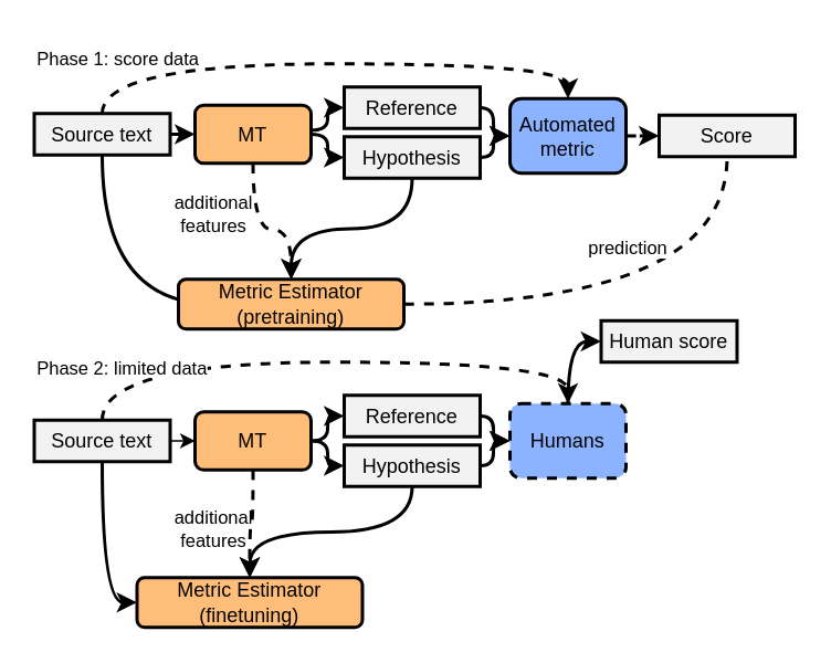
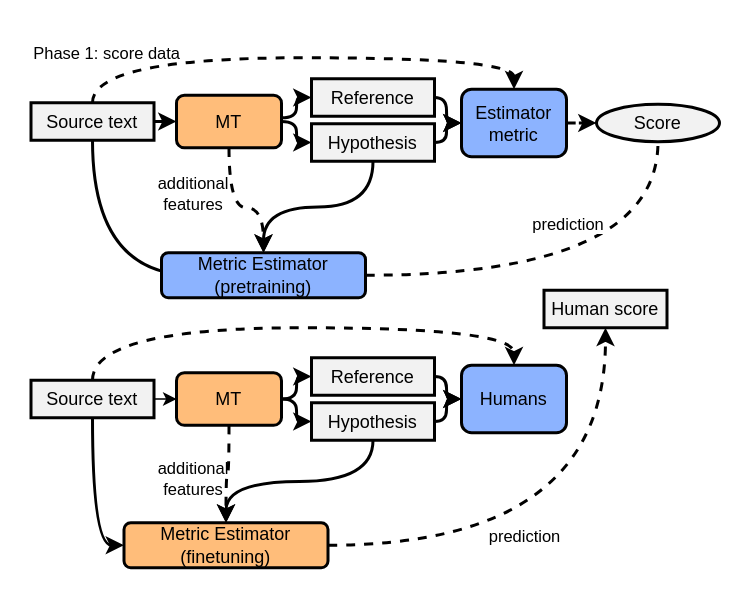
  <mxCell id="0" />
  <mxCell id="1" parent="0" />
  <mxCell id="2" style="edgeStyle=none;rounded=0;orthogonalLoop=1;jettySize=auto;html=1;strokeWidth=2;" parent="1" source="5" target="11" edge="1"><mxGeometry relative="1" as="geometry" /></mxCell>
  <mxCell id="3" style="edgeStyle=orthogonalEdgeStyle;rounded=0;orthogonalLoop=1;jettySize=auto;html=1;entryX=0;entryY=0.5;entryDx=0;entryDy=0;curved=1;exitX=0.5;exitY=1;exitDx=0;exitDy=0;strokeWidth=2;" parent="1" source="5" edge="1"><mxGeometry relative="1" as="geometry"><Array as="points"><mxPoint x="61" y="183" /></Array><mxPoint x="137" y="183" as="targetPoint" /></mxGeometry></mxCell>
  <mxCell id="4" style="edgeStyle=orthogonalEdgeStyle;curved=1;rounded=0;orthogonalLoop=1;jettySize=auto;html=1;entryX=0.5;entryY=0;entryDx=0;entryDy=0;dashed=1;exitX=0.5;exitY=0;exitDx=0;exitDy=0;strokeWidth=2;" parent="1" source="5" target="21" edge="1"><mxGeometry relative="1" as="geometry"><Array as="points"><mxPoint x="61" y="38" /><mxPoint x="342" y="38" /></Array></mxGeometry></mxCell>
  <mxCell id="5" value="&lt;span style=&quot;font-size: 12px;&quot;&gt;Source text&lt;/span&gt;" style="rounded=0;whiteSpace=wrap;html=1;fontSize=10.5;fillColor=#F2F2F2;strokeWidth=2;" parent="1" vertex="1"><mxGeometry x="20" y="68" width="82" height="25" as="geometry" /></mxCell>
  <mxCell id="6" style="edgeStyle=orthogonalEdgeStyle;curved=1;rounded=0;orthogonalLoop=1;jettySize=auto;html=1;entryX=0.5;entryY=0;entryDx=0;entryDy=0;dashed=1;strokeWidth=2;" parent="1" source="11" target="14" edge="1"><mxGeometry relative="1" as="geometry"><mxPoint x="205" y="168" as="targetPoint" /><Array as="points"><mxPoint x="152" y="138" /><mxPoint x="175" y="138" /></Array></mxGeometry></mxCell>
  <mxCell id="7" value="additional&lt;br&gt;features" style="edgeLabel;html=1;align=center;verticalAlign=middle;resizable=0;points=[];" parent="6" vertex="1" connectable="0"><mxGeometry x="0.206" y="-5" relative="1" as="geometry"><mxPoint x="-41" y="-15" as="offset" /></mxGeometry></mxCell>
  <mxCell id="8" value="additional&lt;br&gt;features" style="edgeLabel;html=1;align=center;verticalAlign=middle;resizable=0;points=[];" parent="6" vertex="1" connectable="0"><mxGeometry x="0.206" y="-5" relative="1" as="geometry"><mxPoint x="-41" y="175" as="offset" /></mxGeometry></mxCell>
  <mxCell id="9" style="edgeStyle=orthogonalEdgeStyle;curved=1;rounded=0;orthogonalLoop=1;jettySize=auto;html=1;entryX=0;entryY=0.5;entryDx=0;entryDy=0;strokeWidth=2;" parent="1" source="11" target="17" edge="1"><mxGeometry relative="1" as="geometry"><Array as="points"><mxPoint x="197" y="80" /><mxPoint x="197" y="95" /></Array></mxGeometry></mxCell>
  <mxCell id="10" style="edgeStyle=orthogonalEdgeStyle;rounded=0;orthogonalLoop=1;jettySize=auto;html=1;entryX=0;entryY=0.5;entryDx=0;entryDy=0;curved=1;strokeWidth=2;" parent="1" source="11" target="19" edge="1"><mxGeometry relative="1" as="geometry"><Array as="points"><mxPoint x="197" y="78" /><mxPoint x="197" y="65" /></Array></mxGeometry></mxCell>
  <mxCell id="11" value="MT" style="rounded=1;whiteSpace=wrap;html=1;fillColor=#FFBD7A;strokeWidth=2;" parent="1" vertex="1"><mxGeometry x="117" y="63" width="70" height="35" as="geometry" /></mxCell>
  <mxCell id="12" style="edgeStyle=orthogonalEdgeStyle;curved=1;rounded=0;orthogonalLoop=1;jettySize=auto;html=1;entryX=0.5;entryY=1;entryDx=0;entryDy=0;dashed=1;strokeWidth=2;endArrow=none;" parent="1" source="14" target="22" edge="1"><mxGeometry relative="1" as="geometry" /></mxCell>
  <mxCell id="13" value="prediction" style="edgeLabel;html=1;align=center;verticalAlign=middle;resizable=0;points=[];" parent="12" vertex="1" connectable="0"><mxGeometry x="0.07" y="25" relative="1" as="geometry"><mxPoint x="-18" y="-10" as="offset" /></mxGeometry></mxCell>
- <mxCell id="14" value="Metric Estimator&lt;br&gt;(pretraining)" style="rounded=1;whiteSpace=wrap;html=1;fillColor=#FFBD7A;strokeWidth=2;" parent="1" vertex="1"><mxGeometry x="107" y="168" width="136" height="30" as="geometry" /></mxCell>
+ <mxCell id="14" value="Metric Estimator&lt;br&gt;(pretraining)" style="rounded=1;whiteSpace=wrap;html=1;fillColor=#8cb3ff;strokeWidth=2;" parent="1" vertex="1"><mxGeometry x="107" y="168" width="136" height="30" as="geometry" /></mxCell>
  <mxCell id="15" style="edgeStyle=orthogonalEdgeStyle;curved=1;rounded=0;orthogonalLoop=1;jettySize=auto;html=1;strokeWidth=2;" parent="1" source="17" target="14" edge="1"><mxGeometry relative="1" as="geometry" /></mxCell>
  <mxCell id="16" style="edgeStyle=orthogonalEdgeStyle;curved=1;rounded=0;orthogonalLoop=1;jettySize=auto;html=1;entryX=0;entryY=0.5;entryDx=0;entryDy=0;strokeWidth=2;" parent="1" source="17" target="21" edge="1"><mxGeometry relative="1" as="geometry"><Array as="points"><mxPoint x="297" y="95" /><mxPoint x="297" y="82" /></Array></mxGeometry></mxCell>
  <mxCell id="17" value="&lt;span style=&quot;font-size: 12px;&quot;&gt;Hypothesis&lt;/span&gt;" style="rounded=0;whiteSpace=wrap;html=1;fontSize=10.5;fillColor=#F2F2F2;strokeWidth=2;" parent="1" vertex="1"><mxGeometry x="207" y="82" width="82" height="25" as="geometry" /></mxCell>
  <mxCell id="18" style="edgeStyle=orthogonalEdgeStyle;curved=1;rounded=0;orthogonalLoop=1;jettySize=auto;html=1;entryX=0;entryY=0.5;entryDx=0;entryDy=0;strokeWidth=2;" parent="1" source="19" target="21" edge="1"><mxGeometry relative="1" as="geometry"><Array as="points"><mxPoint x="297" y="65" /><mxPoint x="297" y="82" /></Array></mxGeometry></mxCell>
  <mxCell id="19" value="&lt;span style=&quot;font-size: 12px;&quot;&gt;Reference&lt;/span&gt;" style="rounded=0;whiteSpace=wrap;html=1;fontSize=10.5;fillColor=#F2F2F2;strokeWidth=2;" parent="1" vertex="1"><mxGeometry x="207" y="52" width="82" height="25" as="geometry" /></mxCell>
  <mxCell id="20" style="edgeStyle=orthogonalEdgeStyle;rounded=0;orthogonalLoop=1;jettySize=auto;html=1;entryX=0;entryY=0.5;entryDx=0;entryDy=0;curved=1;strokeWidth=2;dashed=1;" parent="1" source="21" target="22" edge="1"><mxGeometry relative="1" as="geometry" /></mxCell>
- <mxCell id="21" value="Automated&lt;br&gt;metric" style="rounded=1;whiteSpace=wrap;html=1;fillColor=#8CB3FF;strokeWidth=2;" parent="1" vertex="1"><mxGeometry x="307" y="59" width="70" height="45" as="geometry" /></mxCell>
- <mxCell id="22" value="&lt;span style=&quot;font-size: 12px;&quot;&gt;Score&lt;/span&gt;" style="rounded=0;whiteSpace=wrap;html=1;fontSize=10.5;fillColor=#F2F2F2;strokeWidth=2;" parent="1" vertex="1"><mxGeometry x="397" y="69" width="82" height="25" as="geometry" /></mxCell>
+ <mxCell id="21" value="Estimator&lt;br&gt;metric" style="rounded=1;whiteSpace=wrap;html=1;fillColor=#8CB3FF;strokeWidth=2;" parent="1" vertex="1"><mxGeometry x="307" y="59" width="70" height="45" as="geometry" /></mxCell>
+ <mxCell id="22" value="&lt;span style=&quot;font-size: 12px;&quot;&gt;Score&lt;/span&gt;" style="ellipse;whiteSpace=wrap;html=1;fontSize=10.5;fillColor=#F2F2F2;strokeWidth=2;" parent="1" vertex="1"><mxGeometry x="397" y="69" width="82" height="25" as="geometry" /></mxCell>
+ <mxCell id="23" style="edgeStyle=orthogonalEdgeStyle;curved=1;rounded=0;orthogonalLoop=1;jettySize=auto;html=1;dashed=1;strokeWidth=2;" parent="1" source="25" target="37" edge="1"><mxGeometry relative="1" as="geometry" /></mxCell>
+ <mxCell id="24" value="prediction" style="edgeLabel;html=1;align=center;verticalAlign=middle;resizable=0;points=[];" parent="23" vertex="1" connectable="0"><mxGeometry x="0.126" y="29" relative="1" as="geometry"><mxPoint x="-26" y="-6" as="offset" /></mxGeometry></mxCell>
  <mxCell id="25" value="Metric Estimator&lt;br&gt;(finetuning)" style="rounded=1;whiteSpace=wrap;html=1;fillColor=#FFBD7A;strokeWidth=2;" parent="1" vertex="1"><mxGeometry x="82" y="348" width="136" height="30" as="geometry" /></mxCell>
  <mxCell id="26" style="edgeStyle=orthogonalEdgeStyle;curved=1;rounded=0;orthogonalLoop=1;jettySize=auto;html=1;entryX=0;entryY=0.5;entryDx=0;entryDy=0;strokeWidth=2;" parent="1" source="27" target="36" edge="1"><mxGeometry relative="1" as="geometry"><Array as="points"><mxPoint x="297" y="251" /><mxPoint x="297" y="266" /></Array></mxGeometry></mxCell>
  <mxCell id="27" value="&lt;span style=&quot;font-size: 12px;&quot;&gt;Reference&lt;/span&gt;" style="rounded=0;whiteSpace=wrap;html=1;fontSize=10.5;fillColor=#F2F2F2;strokeWidth=2;" parent="1" vertex="1"><mxGeometry x="207" y="238" width="82" height="25" as="geometry" /></mxCell>
  <mxCell id="28" style="edgeStyle=orthogonalEdgeStyle;curved=1;rounded=0;orthogonalLoop=1;jettySize=auto;html=1;strokeWidth=2;" parent="1" source="30" target="25" edge="1"><mxGeometry relative="1" as="geometry" /></mxCell>
  <mxCell id="29" style="edgeStyle=orthogonalEdgeStyle;curved=1;rounded=0;orthogonalLoop=1;jettySize=auto;html=1;entryX=0;entryY=0.5;entryDx=0;entryDy=0;strokeWidth=2;" parent="1" source="30" target="36" edge="1"><mxGeometry relative="1" as="geometry"><Array as="points"><mxPoint x="297" y="281" /><mxPoint x="297" y="266" /></Array></mxGeometry></mxCell>
  <mxCell id="30" value="&lt;span style=&quot;font-size: 12px;&quot;&gt;Hypothesis&lt;/span&gt;" style="rounded=0;whiteSpace=wrap;html=1;fontSize=10.5;fillColor=#F2F2F2;strokeWidth=2;" parent="1" vertex="1"><mxGeometry x="207" y="268" width="82" height="25" as="geometry" /></mxCell>
  <mxCell id="31" style="edgeStyle=orthogonalEdgeStyle;curved=1;rounded=0;orthogonalLoop=1;jettySize=auto;html=1;entryX=0;entryY=0.5;entryDx=0;entryDy=0;exitX=0.5;exitY=1;exitDx=0;exitDy=0;strokeWidth=2;" parent="1" source="34" target="25" edge="1"><mxGeometry relative="1" as="geometry"><Array as="points"><mxPoint x="61" y="363" /></Array></mxGeometry></mxCell>
  <mxCell id="32" style="edgeStyle=orthogonalEdgeStyle;curved=1;rounded=0;orthogonalLoop=1;jettySize=auto;html=1;entryX=0;entryY=0.5;entryDx=0;entryDy=0;" parent="1" source="34" target="41" edge="1"><mxGeometry relative="1" as="geometry" /></mxCell>
  <mxCell id="33" style="edgeStyle=orthogonalEdgeStyle;curved=1;rounded=0;orthogonalLoop=1;jettySize=auto;html=1;entryX=0.5;entryY=0;entryDx=0;entryDy=0;dashed=1;strokeWidth=2;" parent="1" source="34" target="36" edge="1"><mxGeometry relative="1" as="geometry"><Array as="points"><mxPoint x="61" y="218" /><mxPoint x="342" y="218" /></Array></mxGeometry></mxCell>
  <mxCell id="34" value="&lt;span style=&quot;font-size: 12px;&quot;&gt;Source text&lt;/span&gt;" style="rounded=0;whiteSpace=wrap;html=1;fontSize=10.5;fillColor=#F2F2F2;strokeWidth=2;" parent="1" vertex="1"><mxGeometry x="20" y="253" width="82" height="25" as="geometry" /></mxCell>
- <mxCell id="35" style="edgeStyle=orthogonalEdgeStyle;curved=1;rounded=0;orthogonalLoop=1;jettySize=auto;html=1;entryX=0;entryY=0.5;entryDx=0;entryDy=0;strokeWidth=2;" parent="1" source="36" target="37" edge="1"><mxGeometry relative="1" as="geometry" /></mxCell>
- <mxCell id="36" value="Humans" style="rounded=1;whiteSpace=wrap;html=1;fillColor=#8CB3FF;strokeWidth=2;dashed=1;" parent="1" vertex="1"><mxGeometry x="307" y="243" width="70" height="45" as="geometry" /></mxCell>
+ <mxCell id="36" value="Humans" style="rounded=1;whiteSpace=wrap;html=1;fillColor=#8CB3FF;strokeWidth=2;" parent="1" vertex="1"><mxGeometry x="307" y="243" width="70" height="45" as="geometry" /></mxCell>
  <mxCell id="37" value="&lt;span style=&quot;font-size: 12px;&quot;&gt;Human score&lt;/span&gt;" style="rounded=0;whiteSpace=wrap;html=1;fontSize=10.5;fillColor=#F2F2F2;strokeWidth=2;" parent="1" vertex="1"><mxGeometry x="362" y="193" width="82" height="25" as="geometry" /></mxCell>
  <mxCell id="38" style="edgeStyle=orthogonalEdgeStyle;curved=1;rounded=0;orthogonalLoop=1;jettySize=auto;html=1;entryX=0.5;entryY=0;entryDx=0;entryDy=0;dashed=1;strokeWidth=2;" parent="1" source="41" target="25" edge="1"><mxGeometry relative="1" as="geometry" /></mxCell>
  <mxCell id="39" style="edgeStyle=orthogonalEdgeStyle;curved=1;rounded=0;orthogonalLoop=1;jettySize=auto;html=1;entryX=0;entryY=0.5;entryDx=0;entryDy=0;strokeWidth=2;" parent="1" source="41" target="30" edge="1"><mxGeometry relative="1" as="geometry"><Array as="points"><mxPoint x="197" y="266" /><mxPoint x="197" y="281" /></Array></mxGeometry></mxCell>
  <mxCell id="40" style="edgeStyle=orthogonalEdgeStyle;curved=1;rounded=0;orthogonalLoop=1;jettySize=auto;html=1;entryX=0;entryY=0.5;entryDx=0;entryDy=0;strokeWidth=2;" parent="1" source="41" target="27" edge="1"><mxGeometry relative="1" as="geometry"><Array as="points"><mxPoint x="197" y="266" /><mxPoint x="197" y="251" /></Array></mxGeometry></mxCell>
  <mxCell id="41" value="MT" style="rounded=1;whiteSpace=wrap;html=1;fillColor=#FFBD7A;strokeWidth=2;" parent="1" vertex="1"><mxGeometry x="117" y="248" width="70" height="35" as="geometry" /></mxCell>
- <mxCell id="42" value="&lt;span style=&quot;color: rgb(0, 0, 0); font-family: Helvetica; font-size: 11px; font-style: normal; font-variant-ligatures: normal; font-variant-caps: normal; font-weight: 400; letter-spacing: normal; orphans: 2; text-align: left; text-indent: 0px; text-transform: none; widows: 2; word-spacing: 0px; -webkit-text-stroke-width: 0px; background-color: rgb(255, 255, 255); text-decoration-thickness: initial; text-decoration-style: initial; text-decoration-color: initial; float: none; display: inline !important;&quot;&gt;Phase 2: limited data&lt;/span&gt;" style="text;whiteSpace=wrap;html=1;" parent="1" vertex="1"><mxGeometry x="20" y="208" width="140" height="20" as="geometry" /></mxCell>
  <mxCell id="43" value="&lt;span style=&quot;color: rgb(0, 0, 0); font-family: Helvetica; font-size: 11px; font-style: normal; font-variant-ligatures: normal; font-variant-caps: normal; font-weight: 400; letter-spacing: normal; orphans: 2; text-align: left; text-indent: 0px; text-transform: none; widows: 2; word-spacing: 0px; -webkit-text-stroke-width: 0px; background-color: rgb(255, 255, 255); text-decoration-thickness: initial; text-decoration-style: initial; text-decoration-color: initial; float: none; display: inline !important;&quot;&gt;Phase 1: score data&lt;/span&gt;" style="text;whiteSpace=wrap;html=1;" parent="1" vertex="1"><mxGeometry x="20" y="20.5" width="105" height="27.5" as="geometry" /></mxCell>
